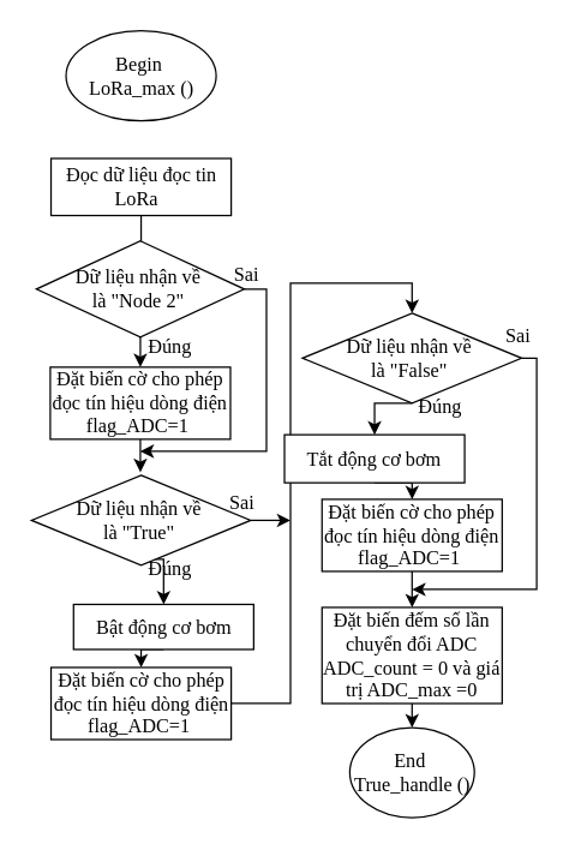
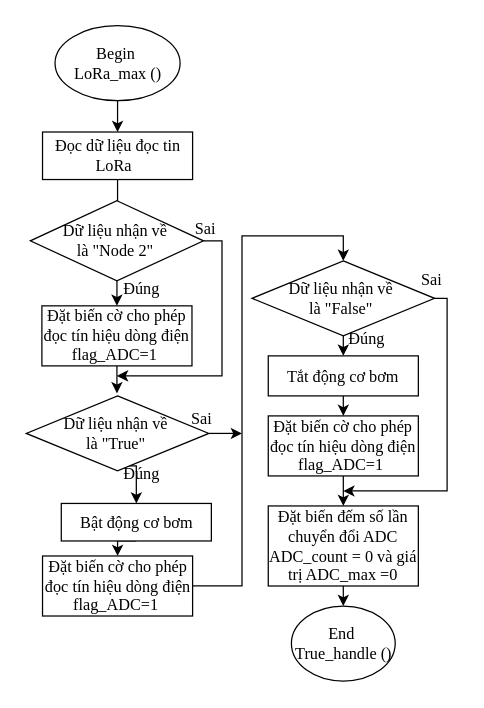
  <mxCell id="0" />
  <mxCell id="1" parent="0" />
+ <mxCell id="2" style="edgeStyle=orthogonalEdgeStyle;rounded=0;orthogonalLoop=1;jettySize=auto;html=1;exitX=0.5;exitY=1;exitDx=0;exitDy=0;entryX=0.5;entryY=0;entryDx=0;entryDy=0;fontFamily=Times New Roman;fontSize=13;" parent="1" source="3" target="5" edge="1"><mxGeometry relative="1" as="geometry" /></mxCell>
  <mxCell id="3" value="Begin&amp;nbsp;&lt;br style=&quot;font-size: 13px;&quot;&gt;LoRa_max ()" style="ellipse;whiteSpace=wrap;html=1;fontFamily=Times New Roman;fontSize=13;" parent="1" vertex="1"><mxGeometry x="43.5" y="20" width="100" height="60" as="geometry" /></mxCell>
  <mxCell id="4" style="edgeStyle=orthogonalEdgeStyle;rounded=0;orthogonalLoop=1;jettySize=auto;html=1;exitX=0.5;exitY=1;exitDx=0;exitDy=0;fontFamily=Times New Roman;fontSize=13;" parent="1" source="5" target="8" edge="1"><mxGeometry relative="1" as="geometry" /></mxCell>
  <mxCell id="5" value="Đọc dữ liệu đọc tin LoRa&amp;nbsp;&amp;nbsp;" style="rounded=0;whiteSpace=wrap;html=1;fontFamily=Times New Roman;fontSize=13;" parent="1" vertex="1"><mxGeometry x="33.5" y="105" width="120" height="38" as="geometry" /></mxCell>
  <mxCell id="6" style="edgeStyle=orthogonalEdgeStyle;rounded=0;orthogonalLoop=1;jettySize=auto;html=1;exitX=0.5;exitY=1;exitDx=0;exitDy=0;entryX=0.5;entryY=0;entryDx=0;entryDy=0;fontFamily=Times New Roman;fontSize=13;" parent="1" source="8" target="10" edge="1"><mxGeometry relative="1" as="geometry" /></mxCell>
  <mxCell id="7" style="edgeStyle=orthogonalEdgeStyle;rounded=0;orthogonalLoop=1;jettySize=auto;html=1;exitX=1;exitY=0.5;exitDx=0;exitDy=0;fontFamily=Times New Roman;fontSize=13;" parent="1" source="8" edge="1"><mxGeometry relative="1" as="geometry"><mxPoint x="93" y="300" as="targetPoint" /><Array as="points"><mxPoint x="177" y="192" /><mxPoint x="177" y="300" /></Array></mxGeometry></mxCell>
  <mxCell id="8" value="Dữ liệu nhận về&amp;nbsp;&lt;br&gt;là &quot;Node 2&quot;&amp;nbsp;" style="rhombus;whiteSpace=wrap;html=1;fontFamily=Times New Roman;fontSize=13;" parent="1" vertex="1"><mxGeometry x="23.75" y="160" width="138.5" height="64" as="geometry" /></mxCell>
  <mxCell id="9" style="edgeStyle=orthogonalEdgeStyle;rounded=0;orthogonalLoop=1;jettySize=auto;html=1;exitX=0.5;exitY=1;exitDx=0;exitDy=0;entryX=0.5;entryY=0;entryDx=0;entryDy=0;fontFamily=Times New Roman;fontSize=13;" parent="1" source="10" edge="1"><mxGeometry relative="1" as="geometry"><mxPoint x="93" y="314" as="targetPoint" /></mxGeometry></mxCell>
  <mxCell id="10" value="Đặt biến cờ cho phép&lt;br&gt;đọc tín hiệu dòng điện flag_ADC=1&amp;nbsp;" style="rounded=0;whiteSpace=wrap;html=1;fontFamily=Times New Roman;fontSize=13;" parent="1" vertex="1"><mxGeometry x="33" y="244" width="120" height="48" as="geometry" /></mxCell>
  <mxCell id="11" style="edgeStyle=orthogonalEdgeStyle;rounded=0;orthogonalLoop=1;jettySize=auto;html=1;exitX=0.5;exitY=1;exitDx=0;exitDy=0;entryX=0.5;entryY=0;entryDx=0;entryDy=0;fontFamily=Times New Roman;fontSize=13;" parent="1" target="13" edge="1"><mxGeometry relative="1" as="geometry"><mxPoint x="93" y="372" as="sourcePoint" /></mxGeometry></mxCell>
  <mxCell id="12" style="edgeStyle=orthogonalEdgeStyle;rounded=0;orthogonalLoop=1;jettySize=auto;html=1;exitX=0.5;exitY=1;exitDx=0;exitDy=0;entryX=0.5;entryY=0;entryDx=0;entryDy=0;fontFamily=Times New Roman;fontSize=13;" parent="1" source="13" edge="1"><mxGeometry relative="1" as="geometry"><mxPoint x="93.5" y="444" as="targetPoint" /></mxGeometry></mxCell>
  <mxCell id="13" value="Bật động cơ bơm" style="rounded=0;whiteSpace=wrap;html=1;fontFamily=Times New Roman;fontSize=13;" parent="1" vertex="1"><mxGeometry x="48.5" y="402" width="120" height="30" as="geometry" /></mxCell>
  <mxCell id="14" style="edgeStyle=orthogonalEdgeStyle;rounded=0;orthogonalLoop=1;jettySize=auto;html=1;exitX=1;exitY=0.5;exitDx=0;exitDy=0;entryX=0.5;entryY=0;entryDx=0;entryDy=0;fontFamily=Times New Roman;fontSize=13;" parent="1" source="31" target="16" edge="1"><mxGeometry relative="1" as="geometry"><Array as="points"><mxPoint x="193" y="468" /><mxPoint x="193" y="188" /><mxPoint x="274" y="188" /></Array><mxPoint x="201" y="224" as="targetPoint" /><mxPoint x="153.5" y="459" as="sourcePoint" /></mxGeometry></mxCell>
  <mxCell id="15" style="edgeStyle=orthogonalEdgeStyle;rounded=0;orthogonalLoop=1;jettySize=auto;html=1;exitX=0.5;exitY=1;exitDx=0;exitDy=0;entryX=0.5;entryY=0;entryDx=0;entryDy=0;fontFamily=Times New Roman;fontSize=13;" parent="1" source="16" target="18" edge="1"><mxGeometry relative="1" as="geometry" /></mxCell>
  <mxCell id="16" value="Dữ liệu nhận về&amp;nbsp;&lt;br&gt;là &quot;False&quot;&amp;nbsp;" style="rhombus;whiteSpace=wrap;html=1;fontFamily=Times New Roman;fontSize=13;" parent="1" vertex="1"><mxGeometry x="201" y="208" width="146" height="60" as="geometry" /></mxCell>
  <mxCell id="17" style="edgeStyle=orthogonalEdgeStyle;rounded=0;orthogonalLoop=1;jettySize=auto;html=1;exitX=0.5;exitY=1;exitDx=0;exitDy=0;entryX=0.5;entryY=0;entryDx=0;entryDy=0;fontFamily=Times New Roman;fontSize=13;" parent="1" source="18" edge="1"><mxGeometry relative="1" as="geometry"><mxPoint x="274" y="332" as="targetPoint" /></mxGeometry></mxCell>
- <mxCell id="18" value="Tắt động cơ bơm" style="rounded=0;whiteSpace=wrap;html=1;fontFamily=Times New Roman;fontSize=13;" parent="1" vertex="1"><mxGeometry x="189" y="289" width="120" height="32" as="geometry" /></mxCell>
+ <mxCell id="18" value="Tắt động cơ bơm" style="rounded=0;whiteSpace=wrap;html=1;fontFamily=Times New Roman;fontSize=13;" parent="1" vertex="1"><mxGeometry x="214" y="284" width="120" height="32" as="geometry" /></mxCell>
  <mxCell id="19" style="edgeStyle=orthogonalEdgeStyle;rounded=0;orthogonalLoop=1;jettySize=auto;html=1;entryX=0.5;entryY=0;entryDx=0;entryDy=0;fontFamily=Times New Roman;fontSize=13;exitX=0.5;exitY=1;exitDx=0;exitDy=0;" parent="1" source="30" target="27" edge="1"><mxGeometry relative="1" as="geometry"><mxPoint x="274" y="392" as="sourcePoint" /></mxGeometry></mxCell>
  <mxCell id="20" value="End&amp;nbsp;&lt;br style=&quot;font-size: 13px;&quot;&gt;True_handle ()" style="ellipse;whiteSpace=wrap;html=1;fontFamily=Times New Roman;fontSize=13;" parent="1" vertex="1"><mxGeometry x="232.5" y="484" width="83" height="60" as="geometry" /></mxCell>
  <mxCell id="21" value="Đúng" style="text;html=1;strokeColor=none;fillColor=none;align=center;verticalAlign=middle;whiteSpace=wrap;rounded=0;fontFamily=Times New Roman;fontSize=13;" parent="1" vertex="1"><mxGeometry x="93" y="220" width="40" height="20" as="geometry" /></mxCell>
  <mxCell id="22" value="Đúng" style="text;html=1;strokeColor=none;fillColor=none;align=center;verticalAlign=middle;whiteSpace=wrap;rounded=0;fontFamily=Times New Roman;fontSize=13;" parent="1" vertex="1"><mxGeometry x="93" y="368" width="40" height="20" as="geometry" /></mxCell>
  <mxCell id="23" style="edgeStyle=orthogonalEdgeStyle;rounded=0;orthogonalLoop=1;jettySize=auto;html=1;fontFamily=Times New Roman;fontSize=13;exitX=1;exitY=0.5;exitDx=0;exitDy=0;" parent="1" source="16" edge="1"><mxGeometry relative="1" as="geometry"><mxPoint x="274" y="392" as="targetPoint" /><Array as="points"><mxPoint x="357" y="238" /><mxPoint x="357" y="392" /></Array><mxPoint x="341" y="240" as="sourcePoint" /></mxGeometry></mxCell>
  <mxCell id="24" value="Sai" style="text;html=1;strokeColor=none;fillColor=none;align=center;verticalAlign=middle;whiteSpace=wrap;rounded=0;fontFamily=Times New Roman;fontSize=13;" parent="1" vertex="1"><mxGeometry x="325" y="213" width="40" height="20" as="geometry" /></mxCell>
  <mxCell id="25" value="Đúng" style="text;html=1;strokeColor=none;fillColor=none;align=center;verticalAlign=middle;whiteSpace=wrap;rounded=0;fontFamily=Times New Roman;fontSize=13;" parent="1" vertex="1"><mxGeometry x="273" y="260" width="40" height="20" as="geometry" /></mxCell>
  <mxCell id="26" style="edgeStyle=orthogonalEdgeStyle;rounded=0;orthogonalLoop=1;jettySize=auto;html=1;exitX=0.5;exitY=1;exitDx=0;exitDy=0;entryX=0.5;entryY=0;entryDx=0;entryDy=0;" parent="1" source="27" target="20" edge="1"><mxGeometry relative="1" as="geometry" /></mxCell>
  <mxCell id="27" value="Đặt biến đếm số lần chuyển đổi ADC ADC_count = 0 và giá trị ADC_max =0" style="rounded=0;whiteSpace=wrap;html=1;fontFamily=Times New Roman;fontSize=13;" parent="1" vertex="1"><mxGeometry x="214" y="404" width="120" height="64" as="geometry" /></mxCell>
  <mxCell id="28" value="Sai" style="text;html=1;strokeColor=none;fillColor=none;align=center;verticalAlign=middle;whiteSpace=wrap;rounded=0;fontFamily=Times New Roman;fontSize=13;" parent="1" vertex="1"><mxGeometry x="143.5" y="172" width="40" height="20" as="geometry" /></mxCell>
  <mxCell id="29" value="Sai" style="text;html=1;strokeColor=none;fillColor=none;align=center;verticalAlign=middle;whiteSpace=wrap;rounded=0;fontFamily=Times New Roman;fontSize=13;" parent="1" vertex="1"><mxGeometry x="141" y="324" width="40" height="20" as="geometry" /></mxCell>
  <mxCell id="30" value="Đặt biến cờ cho phép&lt;br&gt;đọc tín hiệu dòng điện flag_ADC=1&amp;nbsp;" style="rounded=0;whiteSpace=wrap;html=1;fontFamily=Times New Roman;fontSize=13;" parent="1" vertex="1"><mxGeometry x="214" y="332" width="120" height="48" as="geometry" /></mxCell>
  <mxCell id="31" value="Đặt biến cờ cho phép&lt;br&gt;đọc tín hiệu dòng điện flag_ADC=1&amp;nbsp;" style="rounded=0;whiteSpace=wrap;html=1;fontFamily=Times New Roman;fontSize=13;" parent="1" vertex="1"><mxGeometry x="33.5" y="444" width="120" height="48" as="geometry" /></mxCell>
  <mxCell id="32" style="edgeStyle=orthogonalEdgeStyle;rounded=0;orthogonalLoop=1;jettySize=auto;html=1;exitX=1;exitY=0.5;exitDx=0;exitDy=0;" parent="1" source="33" edge="1"><mxGeometry relative="1" as="geometry"><mxPoint x="193" y="346.056" as="targetPoint" /></mxGeometry></mxCell>
  <mxCell id="33" value="Dữ liệu nhận về&amp;nbsp;&lt;br&gt;là &quot;True&quot;&amp;nbsp;" style="rhombus;whiteSpace=wrap;html=1;fontFamily=Times New Roman;fontSize=13;" parent="1" vertex="1"><mxGeometry x="20.5" y="316" width="146" height="60" as="geometry" /></mxCell>
